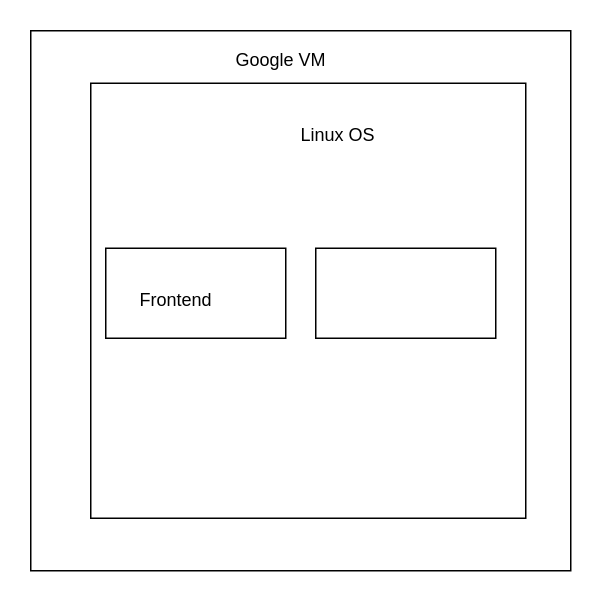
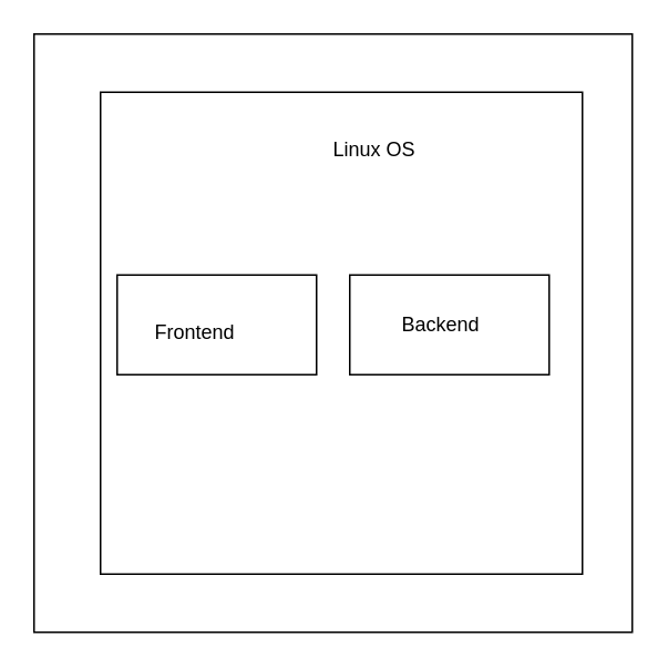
  <mxCell id="0" />
  <mxCell id="1" parent="0" />
  <mxCell id="2" value="" style="whiteSpace=wrap;html=1;aspect=fixed;" vertex="1" parent="1"><mxGeometry x="20" y="20" width="360" height="360" as="geometry" /></mxCell>
  <mxCell id="3" value="" style="whiteSpace=wrap;html=1;aspect=fixed;" vertex="1" parent="1"><mxGeometry x="60" y="55" width="290" height="290" as="geometry" /></mxCell>
  <mxCell id="4" value="" style="rounded=0;whiteSpace=wrap;html=1;" vertex="1" parent="1"><mxGeometry x="70" y="165" width="120" height="60" as="geometry" /></mxCell>
  <mxCell id="5" value="" style="rounded=0;whiteSpace=wrap;html=1;" vertex="1" parent="1"><mxGeometry x="210" y="165" width="120" height="60" as="geometry" /></mxCell>
- <mxCell id="6" value="Google VM" style="text;html=1;strokeColor=none;fillColor=none;align=center;verticalAlign=middle;whiteSpace=wrap;rounded=0;" vertex="1" parent="1"><mxGeometry x="144" y="25" width="86" height="30" as="geometry" /></mxCell>
  <mxCell id="7" value="Linux OS" style="text;html=1;strokeColor=none;fillColor=none;align=center;verticalAlign=middle;whiteSpace=wrap;rounded=0;" vertex="1" parent="1"><mxGeometry x="195" y="75" width="60" height="30" as="geometry" /></mxCell>
  <mxCell id="8" value="Frontend" style="text;html=1;strokeColor=none;fillColor=none;align=center;verticalAlign=middle;whiteSpace=wrap;rounded=0;" vertex="1" parent="1"><mxGeometry x="74" y="185" width="86" height="30" as="geometry" /></mxCell>
+ <mxCell id="9" value="Backend" style="text;html=1;strokeColor=none;fillColor=none;align=center;verticalAlign=middle;whiteSpace=wrap;rounded=0;" vertex="1" parent="1"><mxGeometry x="230" y="180" width="70" height="30" as="geometry" /></mxCell>
